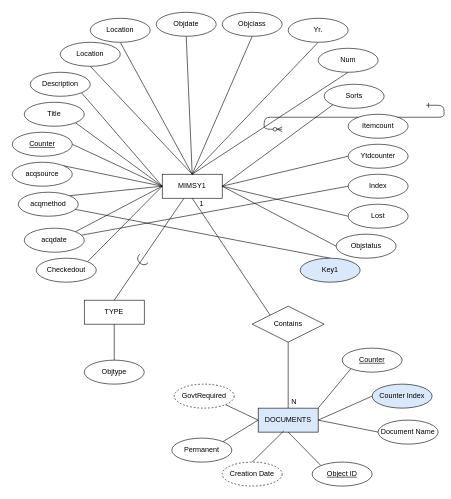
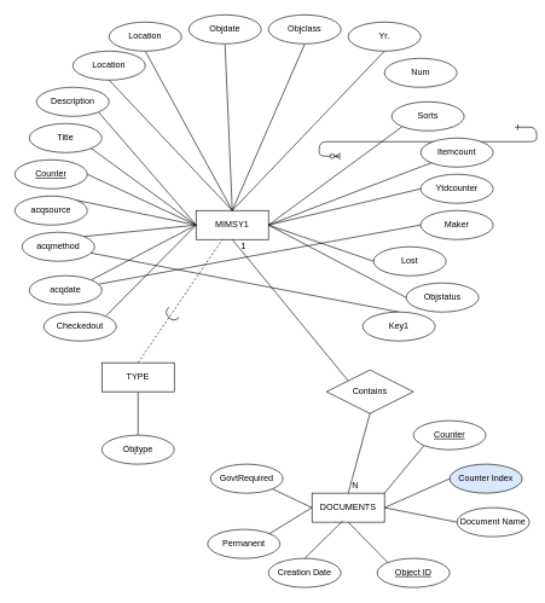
  <mxCell id="0" />
  <mxCell id="1" parent="0" />
  <mxCell id="2" value="" style="edgeStyle=entityRelationEdgeStyle;endArrow=ERzeroToMany;startArrow=ERone;endFill=1;startFill=0;" parent="1" edge="1"><mxGeometry width="100" height="100" relative="1" as="geometry"><mxPoint x="710" y="175" as="sourcePoint" /><mxPoint x="470" y="215" as="targetPoint" /></mxGeometry></mxCell>
  <mxCell id="3" style="rounded=0;orthogonalLoop=1;jettySize=auto;html=1;exitX=0;exitY=0.5;exitDx=0;exitDy=0;entryX=1;entryY=0.5;entryDx=0;entryDy=0;endArrow=none;endFill=0;" edge="1" parent="1" source="4" target="5"><mxGeometry relative="1" as="geometry" /></mxCell>
  <mxCell id="4" value="MIMSY1" style="whiteSpace=wrap;html=1;align=center;" vertex="1" parent="1"><mxGeometry x="270" y="290" width="100" height="40" as="geometry" /></mxCell>
  <mxCell id="5" value="Counter" style="ellipse;whiteSpace=wrap;html=1;align=center;fontStyle=4;" vertex="1" parent="1"><mxGeometry x="20" y="220" width="100" height="40" as="geometry" /></mxCell>
  <mxCell id="6" style="edgeStyle=none;rounded=0;orthogonalLoop=1;jettySize=auto;html=1;exitX=1;exitY=1;exitDx=0;exitDy=0;entryX=0;entryY=0.5;entryDx=0;entryDy=0;endArrow=none;endFill=0;" edge="1" parent="1" source="7" target="4"><mxGeometry relative="1" as="geometry" /></mxCell>
  <mxCell id="7" value="Title" style="ellipse;whiteSpace=wrap;html=1;align=center;" vertex="1" parent="1"><mxGeometry x="40" y="170" width="100" height="40" as="geometry" /></mxCell>
  <mxCell id="8" style="edgeStyle=none;rounded=0;orthogonalLoop=1;jettySize=auto;html=1;exitX=1;exitY=1;exitDx=0;exitDy=0;entryX=0;entryY=0.5;entryDx=0;entryDy=0;endArrow=none;endFill=0;" edge="1" parent="1" source="9" target="4"><mxGeometry relative="1" as="geometry" /></mxCell>
  <mxCell id="9" value="Description" style="ellipse;whiteSpace=wrap;html=1;align=center;" vertex="1" parent="1"><mxGeometry x="50" y="120" width="100" height="40" as="geometry" /></mxCell>
  <mxCell id="10" style="edgeStyle=none;rounded=0;orthogonalLoop=1;jettySize=auto;html=1;exitX=0.5;exitY=1;exitDx=0;exitDy=0;entryX=0.5;entryY=0;entryDx=0;entryDy=0;endArrow=none;endFill=0;" edge="1" parent="1" source="11" target="4"><mxGeometry relative="1" as="geometry" /></mxCell>
  <mxCell id="11" value="Location" style="ellipse;whiteSpace=wrap;html=1;align=center;" vertex="1" parent="1"><mxGeometry x="100" y="70" width="100" height="40" as="geometry" /></mxCell>
  <mxCell id="12" style="edgeStyle=none;rounded=0;orthogonalLoop=1;jettySize=auto;html=1;exitX=0.5;exitY=1;exitDx=0;exitDy=0;endArrow=none;endFill=0;" edge="1" parent="1" source="13"><mxGeometry relative="1" as="geometry"><mxPoint x="320" y="290" as="targetPoint" /></mxGeometry></mxCell>
  <mxCell id="13" value="Yr." style="ellipse;whiteSpace=wrap;html=1;align=center;" vertex="1" parent="1"><mxGeometry x="480" y="30" width="100" height="40" as="geometry" /></mxCell>
- <mxCell id="14" style="edgeStyle=none;rounded=0;orthogonalLoop=1;jettySize=auto;html=1;exitX=0.5;exitY=1;exitDx=0;exitDy=0;entryX=0.5;entryY=0;entryDx=0;entryDy=0;endArrow=none;endFill=0;" edge="1" parent="1" source="15" target="4"><mxGeometry relative="1" as="geometry" /></mxCell>
  <mxCell id="15" value="Num" style="ellipse;whiteSpace=wrap;html=1;align=center;" vertex="1" parent="1"><mxGeometry x="530" y="80" width="100" height="40" as="geometry" /></mxCell>
+ <mxCell id="16" style="edgeStyle=none;rounded=0;orthogonalLoop=1;jettySize=auto;html=1;exitX=0;exitY=1;exitDx=0;exitDy=0;entryX=1;entryY=0.5;entryDx=0;entryDy=0;endArrow=none;endFill=0;" edge="1" parent="1" source="17" target="4"><mxGeometry relative="1" as="geometry" /></mxCell>
  <mxCell id="17" value="Itemcount" style="ellipse;whiteSpace=wrap;html=1;align=center;" vertex="1" parent="1"><mxGeometry x="580" y="190" width="100" height="40" as="geometry" /></mxCell>
  <mxCell id="18" style="edgeStyle=none;rounded=0;orthogonalLoop=1;jettySize=auto;html=1;exitX=0;exitY=0.5;exitDx=0;exitDy=0;entryX=1;entryY=0.5;entryDx=0;entryDy=0;endArrow=none;endFill=0;" edge="1" parent="1" source="19" target="4"><mxGeometry relative="1" as="geometry" /></mxCell>
  <mxCell id="19" value="Ytdcounter&lt;span style=&quot;color: rgba(0 , 0 , 0 , 0) ; font-family: monospace ; font-size: 0px&quot;&gt;%3CmxGraphModel%3E%3Croot%3E%3CmxCell%20id%3D%220%22%2F%3E%3CmxCell%20id%3D%221%22%20parent%3D%220%22%2F%3E%3CmxCell%20id%3D%222%22%20value%3D%22Sorts%22%20style%3D%22ellipse%3BwhiteSpace%3Dwrap%3Bhtml%3D1%3Balign%3Dcenter%3B%22%20vertex%3D%221%22%20parent%3D%221%22%3E%3CmxGeometry%20x%3D%22420%22%20y%3D%2290%22%20width%3D%22100%22%20height%3D%2240%22%20as%3D%22geometry%22%2F%3E%3C%2FmxCell%3E%3C%2Froot%3E%3C%2FmxGraphModel%3E&lt;/span&gt;" style="ellipse;whiteSpace=wrap;html=1;align=center;" vertex="1" parent="1"><mxGeometry x="580" y="240" width="100" height="40" as="geometry" /></mxCell>
  <mxCell id="20" style="edgeStyle=none;rounded=0;orthogonalLoop=1;jettySize=auto;html=1;exitX=0;exitY=1;exitDx=0;exitDy=0;entryX=1;entryY=0.5;entryDx=0;entryDy=0;endArrow=none;endFill=0;" edge="1" parent="1" source="21" target="4"><mxGeometry relative="1" as="geometry" /></mxCell>
  <mxCell id="21" value="Sorts" style="ellipse;whiteSpace=wrap;html=1;align=center;" vertex="1" parent="1"><mxGeometry x="540" y="140" width="100" height="40" as="geometry" /></mxCell>
  <mxCell id="22" style="edgeStyle=none;rounded=0;orthogonalLoop=1;jettySize=auto;html=1;exitX=0;exitY=0.5;exitDx=0;exitDy=0;endArrow=none;endFill=0;" edge="1" parent="1" source="23" target="37"><mxGeometry relative="1" as="geometry" /></mxCell>
- <mxCell id="23" value="Index" style="ellipse;whiteSpace=wrap;html=1;align=center;" vertex="1" parent="1"><mxGeometry x="580" y="290" width="100" height="40" as="geometry" /></mxCell>
+ <mxCell id="23" value="Maker" style="ellipse;whiteSpace=wrap;html=1;align=center;" vertex="1" parent="1"><mxGeometry x="580" y="290" width="100" height="40" as="geometry" /></mxCell>
  <mxCell id="24" style="edgeStyle=none;rounded=0;orthogonalLoop=1;jettySize=auto;html=1;exitX=0.5;exitY=1;exitDx=0;exitDy=0;endArrow=none;endFill=0;" edge="1" parent="1" source="25"><mxGeometry relative="1" as="geometry"><mxPoint x="320" y="290" as="targetPoint" /></mxGeometry></mxCell>
  <mxCell id="25" value="Objclass&lt;span style=&quot;color: rgba(0 , 0 , 0 , 0) ; font-family: monospace ; font-size: 0px&quot;&gt;%3CmxGraphModel%3E%3Croot%3E%3CmxCell%20id%3D%220%22%2F%3E%3CmxCell%20id%3D%221%22%20parent%3D%220%22%2F%3E%3CmxCell%20id%3D%222%22%20value%3D%22Sorts%22%20style%3D%22ellipse%3BwhiteSpace%3Dwrap%3Bhtml%3D1%3Balign%3Dcenter%3B%22%20vertex%3D%221%22%20parent%3D%221%22%3E%3CmxGeometry%20x%3D%22420%22%20y%3D%2290%22%20width%3D%22100%22%20height%3D%2240%22%20as%3D%22geometry%22%2F%3E%3C%2FmxCell%3E%3C%2Froot%3E%3C%2FmxGraphModel%3E&lt;/span&gt;" style="ellipse;whiteSpace=wrap;html=1;align=center;" vertex="1" parent="1"><mxGeometry x="370" y="20" width="100" height="40" as="geometry" /></mxCell>
  <mxCell id="26" style="edgeStyle=none;rounded=0;orthogonalLoop=1;jettySize=auto;html=1;exitX=1;exitY=0;exitDx=0;exitDy=0;endArrow=none;endFill=0;" edge="1" parent="1" source="27"><mxGeometry relative="1" as="geometry"><mxPoint x="270" y="310" as="targetPoint" /></mxGeometry></mxCell>
  <mxCell id="27" value="Checkedout" style="ellipse;whiteSpace=wrap;html=1;align=center;" vertex="1" parent="1"><mxGeometry x="60" y="430" width="100" height="40" as="geometry" /></mxCell>
  <mxCell id="28" style="edgeStyle=none;rounded=0;orthogonalLoop=1;jettySize=auto;html=1;exitX=0;exitY=0.5;exitDx=0;exitDy=0;entryX=1;entryY=0.5;entryDx=0;entryDy=0;endArrow=none;endFill=0;" edge="1" parent="1" source="29" target="4"><mxGeometry relative="1" as="geometry" /></mxCell>
- <mxCell id="29" value="Lost" style="ellipse;whiteSpace=wrap;html=1;align=center;" vertex="1" parent="1"><mxGeometry x="580" y="340" width="100" height="40" as="geometry" /></mxCell>
+ <mxCell id="29" value="Lost" style="ellipse;whiteSpace=wrap;html=1;align=center;" vertex="1" parent="1"><mxGeometry x="515" y="340" width="100" height="40" as="geometry" /></mxCell>
  <mxCell id="30" style="edgeStyle=none;rounded=0;orthogonalLoop=1;jettySize=auto;html=1;exitX=0.5;exitY=1;exitDx=0;exitDy=0;endArrow=none;endFill=0;" edge="1" parent="1" source="31"><mxGeometry relative="1" as="geometry"><mxPoint x="320" y="290" as="targetPoint" /></mxGeometry></mxCell>
  <mxCell id="31" value="Objdate" style="ellipse;whiteSpace=wrap;html=1;align=center;" vertex="1" parent="1"><mxGeometry x="260" y="20" width="100" height="40" as="geometry" /></mxCell>
  <mxCell id="32" style="edgeStyle=none;rounded=0;orthogonalLoop=1;jettySize=auto;html=1;exitX=1;exitY=0;exitDx=0;exitDy=0;entryX=0;entryY=0.5;entryDx=0;entryDy=0;endArrow=none;endFill=0;" edge="1" parent="1" source="33" target="4"><mxGeometry relative="1" as="geometry" /></mxCell>
  <mxCell id="33" value="acqsource" style="ellipse;whiteSpace=wrap;html=1;align=center;" vertex="1" parent="1"><mxGeometry x="20" y="270" width="100" height="40" as="geometry" /></mxCell>
  <mxCell id="34" style="edgeStyle=none;rounded=0;orthogonalLoop=1;jettySize=auto;html=1;exitX=1;exitY=0;exitDx=0;exitDy=0;endArrow=none;endFill=0;" edge="1" parent="1" source="35"><mxGeometry relative="1" as="geometry"><mxPoint x="270" y="310" as="targetPoint" /></mxGeometry></mxCell>
  <mxCell id="35" value="acqmethod" style="ellipse;whiteSpace=wrap;html=1;align=center;" vertex="1" parent="1"><mxGeometry x="30" y="320" width="100" height="40" as="geometry" /></mxCell>
  <mxCell id="36" style="edgeStyle=none;rounded=0;orthogonalLoop=1;jettySize=auto;html=1;exitX=1;exitY=0;exitDx=0;exitDy=0;entryX=0;entryY=0.5;entryDx=0;entryDy=0;endArrow=none;endFill=0;" edge="1" parent="1" source="37" target="4"><mxGeometry relative="1" as="geometry" /></mxCell>
  <mxCell id="37" value="acqdate" style="ellipse;whiteSpace=wrap;html=1;align=center;" vertex="1" parent="1"><mxGeometry x="40" y="380" width="100" height="40" as="geometry" /></mxCell>
  <mxCell id="38" style="edgeStyle=none;rounded=0;orthogonalLoop=1;jettySize=auto;html=1;exitX=0;exitY=0.5;exitDx=0;exitDy=0;entryX=1;entryY=0.5;entryDx=0;entryDy=0;endArrow=none;endFill=0;" edge="1" parent="1" source="39" target="4"><mxGeometry relative="1" as="geometry" /></mxCell>
  <mxCell id="39" value="Objstatus" style="ellipse;whiteSpace=wrap;html=1;align=center;" vertex="1" parent="1"><mxGeometry x="560" y="390" width="100" height="40" as="geometry" /></mxCell>
  <mxCell id="40" style="edgeStyle=none;rounded=0;orthogonalLoop=1;jettySize=auto;html=1;exitX=0.5;exitY=1;exitDx=0;exitDy=0;endArrow=none;endFill=0;" edge="1" parent="1" source="41"><mxGeometry relative="1" as="geometry"><mxPoint x="320" y="290" as="targetPoint" /></mxGeometry></mxCell>
  <mxCell id="41" value="Location" style="ellipse;whiteSpace=wrap;html=1;align=center;" vertex="1" parent="1"><mxGeometry x="150" y="30" width="100" height="40" as="geometry" /></mxCell>
  <mxCell id="42" style="edgeStyle=none;rounded=0;orthogonalLoop=1;jettySize=auto;html=1;exitX=0.5;exitY=0;exitDx=0;exitDy=0;endArrow=none;endFill=0;" edge="1" parent="1" source="43" target="35"><mxGeometry relative="1" as="geometry" /></mxCell>
- <mxCell id="43" value="Key1" style="ellipse;whiteSpace=wrap;html=1;align=center;fillColor=#dae8fc;" vertex="1" parent="1"><mxGeometry x="500" y="430" width="100" height="40" as="geometry" /></mxCell>
+ <mxCell id="43" value="Key1" style="ellipse;whiteSpace=wrap;html=1;align=center;" vertex="1" parent="1"><mxGeometry x="500" y="430" width="100" height="40" as="geometry" /></mxCell>
  <mxCell id="44" style="edgeStyle=none;rounded=0;orthogonalLoop=1;jettySize=auto;html=1;exitX=0;exitY=0;exitDx=0;exitDy=0;endArrow=none;endFill=0;" edge="1" parent="1" source="46"><mxGeometry relative="1" as="geometry"><mxPoint x="320" y="330" as="targetPoint" /></mxGeometry></mxCell>
  <mxCell id="45" style="edgeStyle=none;rounded=0;orthogonalLoop=1;jettySize=auto;html=1;exitX=0.5;exitY=1;exitDx=0;exitDy=0;entryX=0.5;entryY=0;entryDx=0;entryDy=0;endArrow=none;endFill=0;" edge="1" parent="1" source="46" target="55"><mxGeometry relative="1" as="geometry" /></mxCell>
- <mxCell id="46" value="Contains" style="shape=rhombus;perimeter=rhombusPerimeter;whiteSpace=wrap;html=1;align=center;" vertex="1" parent="1"><mxGeometry x="420" y="510" width="120" height="60" as="geometry" /></mxCell>
- <mxCell id="47" style="edgeStyle=none;rounded=0;orthogonalLoop=1;jettySize=auto;html=1;exitX=0.5;exitY=0;exitDx=0;exitDy=0;endArrow=none;endFill=0;" edge="1" parent="1" source="49" target="4"><mxGeometry relative="1" as="geometry" /></mxCell>
+ <mxCell id="46" value="Contains" style="shape=rhombus;perimeter=rhombusPerimeter;whiteSpace=wrap;html=1;align=center;" vertex="1" parent="1"><mxGeometry x="450" y="510" width="120" height="60" as="geometry" /></mxCell>
+ <mxCell id="47" style="edgeStyle=none;rounded=0;orthogonalLoop=1;jettySize=auto;html=1;exitX=0.5;exitY=0;exitDx=0;exitDy=0;endArrow=none;endFill=0;dashed=1;" edge="1" parent="1" source="49" target="4"><mxGeometry relative="1" as="geometry" /></mxCell>
  <mxCell id="48" style="edgeStyle=none;rounded=0;orthogonalLoop=1;jettySize=auto;html=1;exitX=0.5;exitY=1;exitDx=0;exitDy=0;entryX=0.5;entryY=0;entryDx=0;entryDy=0;endArrow=none;endFill=0;" edge="1" parent="1" source="49" target="50"><mxGeometry relative="1" as="geometry" /></mxCell>
  <mxCell id="49" value="TYPE" style="whiteSpace=wrap;html=1;align=center;" vertex="1" parent="1"><mxGeometry x="140" y="500" width="100" height="40" as="geometry" /></mxCell>
  <mxCell id="50" value="Objtype" style="ellipse;whiteSpace=wrap;html=1;align=center;" vertex="1" parent="1"><mxGeometry x="140" y="600" width="100" height="40" as="geometry" /></mxCell>
  <mxCell id="51" value="" style="shape=requiredInterface;html=1;verticalLabelPosition=bottom;rotation=135;" vertex="1" parent="1"><mxGeometry x="231" y="424" width="10" height="20" as="geometry" /></mxCell>
  <mxCell id="52" style="edgeStyle=none;rounded=0;orthogonalLoop=1;jettySize=auto;html=1;exitX=1;exitY=0;exitDx=0;exitDy=0;entryX=0;entryY=1;entryDx=0;entryDy=0;endArrow=none;endFill=0;" edge="1" parent="1" source="55" target="58"><mxGeometry relative="1" as="geometry" /></mxCell>
  <mxCell id="53" style="edgeStyle=none;rounded=0;orthogonalLoop=1;jettySize=auto;html=1;exitX=1;exitY=0.5;exitDx=0;exitDy=0;entryX=0;entryY=0.5;entryDx=0;entryDy=0;endArrow=none;endFill=0;" edge="1" parent="1" source="55" target="59"><mxGeometry relative="1" as="geometry" /></mxCell>
  <mxCell id="54" style="edgeStyle=none;rounded=0;orthogonalLoop=1;jettySize=auto;html=1;exitX=0.5;exitY=1;exitDx=0;exitDy=0;entryX=0;entryY=0;entryDx=0;entryDy=0;endArrow=none;endFill=0;" edge="1" parent="1" source="55" target="62"><mxGeometry relative="1" as="geometry" /></mxCell>
- <mxCell id="55" value="DOCUMENTS" style="whiteSpace=wrap;html=1;align=center;fillColor=#dae8fc;" vertex="1" parent="1"><mxGeometry x="430" y="680" width="100" height="40" as="geometry" /></mxCell>
+ <mxCell id="55" value="DOCUMENTS" style="whiteSpace=wrap;html=1;align=center;" vertex="1" parent="1"><mxGeometry x="430" y="680" width="100" height="40" as="geometry" /></mxCell>
  <mxCell id="56" value="1" style="text;html=1;strokeColor=none;fillColor=none;align=center;verticalAlign=middle;whiteSpace=wrap;rounded=0;" vertex="1" parent="1"><mxGeometry x="316" y="329" width="40" height="20" as="geometry" /></mxCell>
  <mxCell id="57" value="N" style="text;html=1;strokeColor=none;fillColor=none;align=center;verticalAlign=middle;whiteSpace=wrap;rounded=0;" vertex="1" parent="1"><mxGeometry x="470" y="660" width="40" height="20" as="geometry" /></mxCell>
  <mxCell id="58" value="Counter" style="ellipse;whiteSpace=wrap;html=1;align=center;fontStyle=4;" vertex="1" parent="1"><mxGeometry x="570" y="580" width="100" height="40" as="geometry" /></mxCell>
  <mxCell id="59" value="Counter Index" style="ellipse;whiteSpace=wrap;html=1;align=center;fillColor=#dae8fc;" vertex="1" parent="1"><mxGeometry x="620" y="640" width="100" height="40" as="geometry" /></mxCell>
  <mxCell id="60" style="edgeStyle=none;rounded=0;orthogonalLoop=1;jettySize=auto;html=1;exitX=0;exitY=0.5;exitDx=0;exitDy=0;entryX=1;entryY=0.5;entryDx=0;entryDy=0;endArrow=none;endFill=0;" edge="1" parent="1" source="61" target="55"><mxGeometry relative="1" as="geometry" /></mxCell>
  <mxCell id="61" value="Document Name" style="ellipse;whiteSpace=wrap;html=1;align=center;" vertex="1" parent="1"><mxGeometry x="630" y="700" width="100" height="40" as="geometry" /></mxCell>
  <mxCell id="62" value="&lt;u&gt;Object ID&lt;/u&gt;" style="ellipse;whiteSpace=wrap;html=1;align=center;" vertex="1" parent="1"><mxGeometry x="520" y="770" width="100" height="40" as="geometry" /></mxCell>
  <mxCell id="63" style="edgeStyle=none;rounded=0;orthogonalLoop=1;jettySize=auto;html=1;exitX=0.5;exitY=0;exitDx=0;exitDy=0;entryX=0.427;entryY=0.95;entryDx=0;entryDy=0;entryPerimeter=0;endArrow=none;endFill=0;" edge="1" parent="1" source="64" target="55"><mxGeometry relative="1" as="geometry" /></mxCell>
- <mxCell id="64" value="Creation Date" style="ellipse;whiteSpace=wrap;html=1;align=center;dashed=1;" vertex="1" parent="1"><mxGeometry x="370" y="770" width="100" height="40" as="geometry" /></mxCell>
+ <mxCell id="64" value="Creation Date" style="ellipse;whiteSpace=wrap;html=1;align=center;" vertex="1" parent="1"><mxGeometry x="370" y="770" width="100" height="40" as="geometry" /></mxCell>
  <mxCell id="65" style="edgeStyle=none;rounded=0;orthogonalLoop=1;jettySize=auto;html=1;exitX=1;exitY=0;exitDx=0;exitDy=0;entryX=0;entryY=0.5;entryDx=0;entryDy=0;endArrow=none;endFill=0;" edge="1" parent="1" source="66" target="55"><mxGeometry relative="1" as="geometry" /></mxCell>
  <mxCell id="66" value="Permanent" style="ellipse;whiteSpace=wrap;html=1;align=center;" vertex="1" parent="1"><mxGeometry x="286" y="730" width="100" height="40" as="geometry" /></mxCell>
  <mxCell id="67" style="edgeStyle=none;rounded=0;orthogonalLoop=1;jettySize=auto;html=1;exitX=1;exitY=1;exitDx=0;exitDy=0;endArrow=none;endFill=0;" edge="1" parent="1" source="68"><mxGeometry relative="1" as="geometry"><mxPoint x="430" y="700" as="targetPoint" /></mxGeometry></mxCell>
- <mxCell id="68" value="GovtRequired" style="ellipse;whiteSpace=wrap;html=1;align=center;dashed=1;" vertex="1" parent="1"><mxGeometry x="290" y="640" width="100" height="40" as="geometry" /></mxCell>
+ <mxCell id="68" value="GovtRequired" style="ellipse;whiteSpace=wrap;html=1;align=center;" vertex="1" parent="1"><mxGeometry x="290" y="640" width="100" height="40" as="geometry" /></mxCell>
